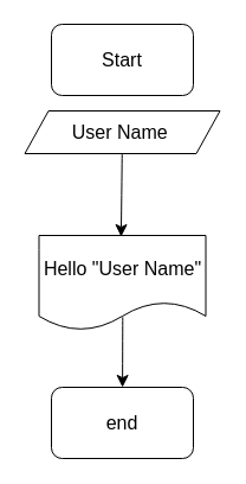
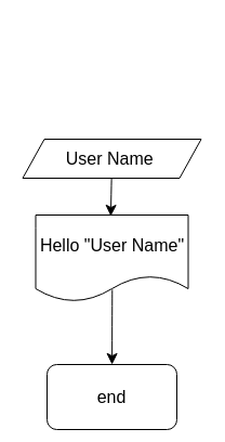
  <mxCell id="0" />
  <mxCell id="1" parent="0" />
- <mxCell id="2" value="Start" style="rounded=1;whiteSpace=wrap;html=1;fontSize=16;" vertex="1" parent="1"><mxGeometry x="43" y="20" width="120" height="60" as="geometry" /></mxCell>
  <mxCell id="3" value="" style="edgeStyle=none;curved=1;rounded=0;orthogonalLoop=1;jettySize=auto;html=1;fontSize=12;startSize=8;endSize=8;" edge="1" parent="1" source="4"><mxGeometry relative="1" as="geometry"><mxPoint x="101.918" y="199" as="targetPoint" /></mxGeometry></mxCell>
- <mxCell id="4" value="User Name&amp;nbsp;" style="shape=parallelogram;perimeter=parallelogramPerimeter;whiteSpace=wrap;html=1;fixedSize=1;fontSize=16;" vertex="1" parent="1"><mxGeometry x="20.5" y="93" width="165" height="36" as="geometry" /></mxCell>
- <mxCell id="5" value="end" style="rounded=1;whiteSpace=wrap;html=1;fontSize=16;" vertex="1" parent="1"><mxGeometry x="43" y="326" width="120" height="60" as="geometry" /></mxCell>
+ <mxCell id="4" value="User Name&amp;nbsp;" style="shape=parallelogram;perimeter=parallelogramPerimeter;whiteSpace=wrap;html=1;fixedSize=1;fontSize=16;" vertex="1" parent="1"><mxGeometry x="20.5" y="128" width="165" height="36" as="geometry" /></mxCell>
+ <mxCell id="5" value="end" style="rounded=1;whiteSpace=wrap;html=1;fontSize=16;" vertex="1" parent="1"><mxGeometry x="43" y="336" width="120" height="60" as="geometry" /></mxCell>
  <mxCell id="6" value="" style="edgeStyle=none;curved=1;rounded=0;orthogonalLoop=1;jettySize=auto;html=1;fontSize=12;startSize=8;endSize=8;exitX=0.502;exitY=0.86;exitDx=0;exitDy=0;exitPerimeter=0;" edge="1" parent="1" source="7" target="5"><mxGeometry relative="1" as="geometry" /></mxCell>
  <mxCell id="7" value="Hello &quot;User Name&quot;" style="shape=document;whiteSpace=wrap;html=1;boundedLbl=1;fontSize=16;" vertex="1" parent="1"><mxGeometry x="32.5" y="198" width="141" height="80" as="geometry" /></mxCell>
